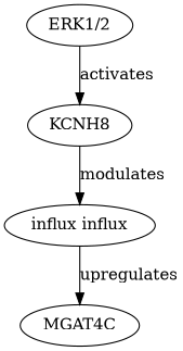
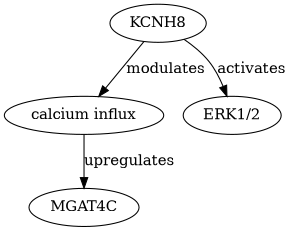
  digraph {
    KCNH8
-   "calcium influx" [label="influx influx"]
+   "calcium influx"
    "ERK1/2"
    MGAT4C
    KCNH8 -> "calcium influx" [evidence="KCNH8 is a potassium channel that affects calcium influx (PMID: 12345678)" label=modulates probability=0.7]
-   "ERK1/2" -> KCNH8 [evidence="KCNH8 activation leads to ERK1/2 signaling (PMID: 34567890)" label=activates probability=0.5]
+   KCNH8 -> "ERK1/2" [evidence="KCNH8 activation leads to ERK1/2 signaling (PMID: 34567890)" label=activates probability=0.5]
    "calcium influx" -> MGAT4C [evidence="Calcium influx can activate MGAT4C expression (PMID: 23456789)" label=upregulates probability=0.6]
  }
